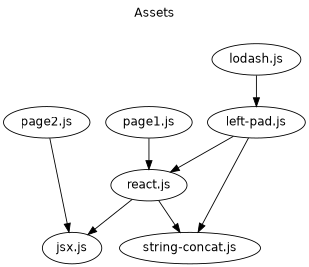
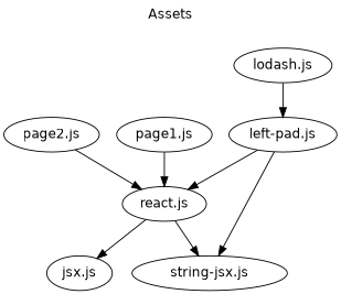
  digraph {
    fontname="DejaVu Sans"
    label=Assets
    labelloc=t
    node [fontname="DejaVu Sans"]
    edge [fontname="DejaVu Sans"]
    "page1.js"
    "react.js"
    "jsx.js"
-   "string-concat.js"
+   "string-concat.js" [label="string-jsx.js"]
    "lodash.js"
    "left-pad.js"
    "page2.js"
    "page1.js" -> "react.js"
    "react.js" -> "jsx.js"
    "react.js" -> "string-concat.js"
    "lodash.js" -> "left-pad.js"
    "left-pad.js" -> "react.js"
    "left-pad.js" -> "string-concat.js"
-   "page2.js" -> "jsx.js"
+   "page2.js" -> "react.js"
  }
